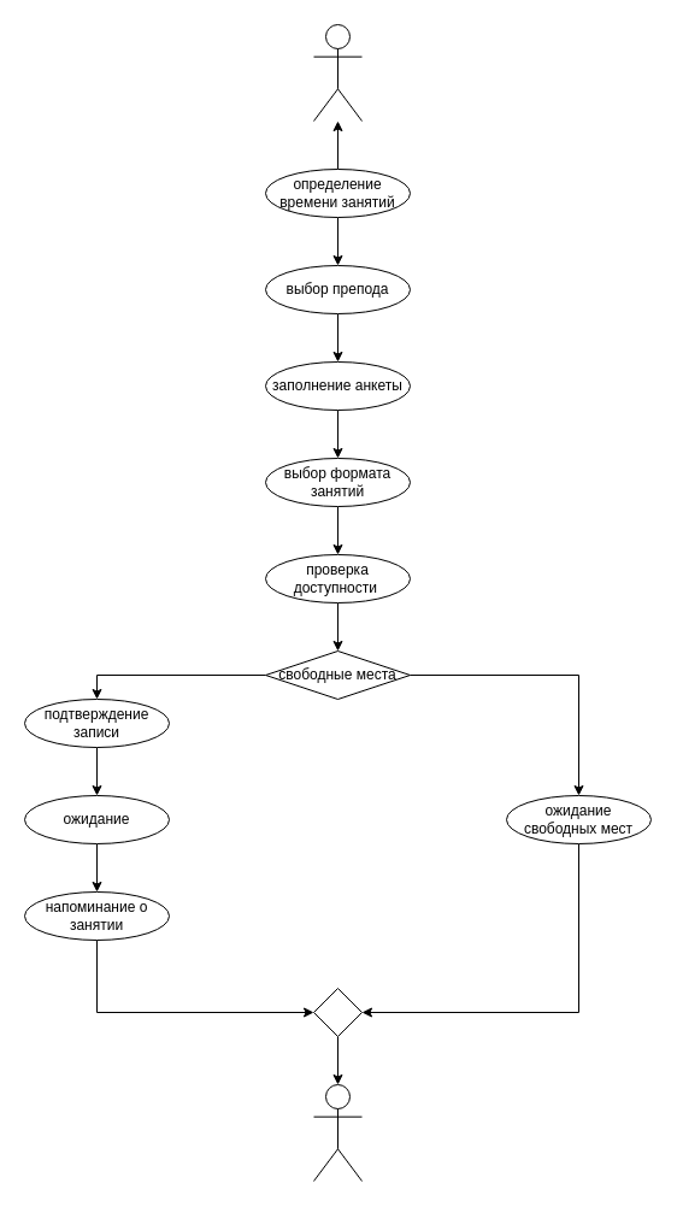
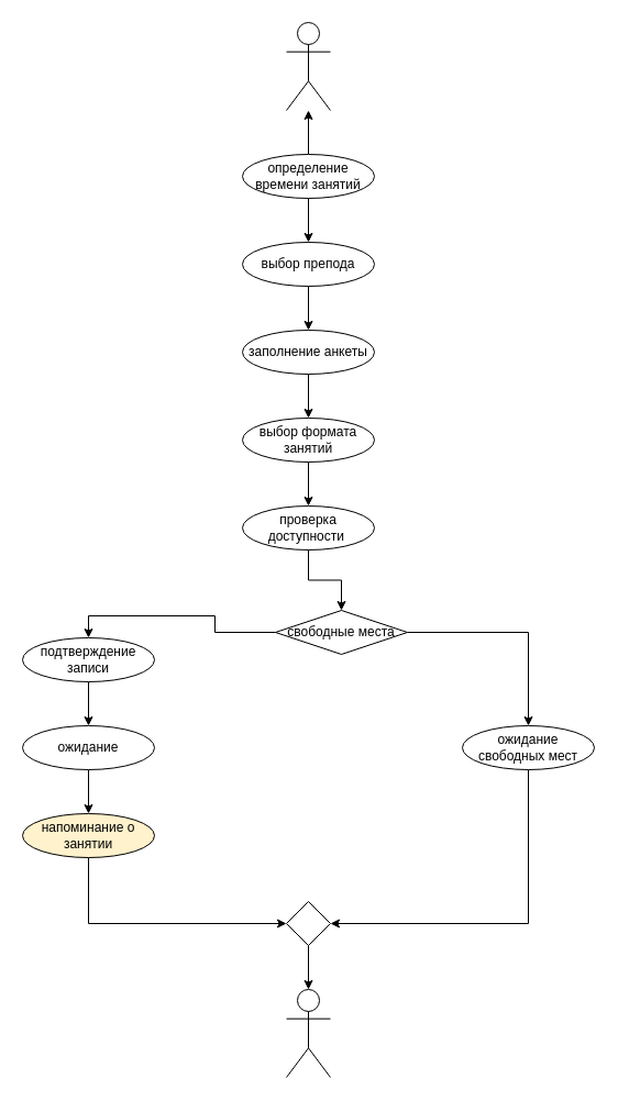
  <mxCell id="0" />
  <mxCell id="1" parent="0" />
  <mxCell id="2" value="" style="shape=umlActor;verticalLabelPosition=bottom;verticalAlign=top;html=1;outlineConnect=0;" vertex="1" parent="1"><mxGeometry x="260" y="20" width="40" height="80" as="geometry" /></mxCell>
  <mxCell id="3" style="edgeStyle=orthogonalEdgeStyle;rounded=0;orthogonalLoop=1;jettySize=auto;html=1;exitX=0.5;exitY=0;exitDx=0;exitDy=0;" edge="1" parent="1" source="5" target="2"><mxGeometry relative="1" as="geometry" /></mxCell>
  <mxCell id="4" style="edgeStyle=orthogonalEdgeStyle;rounded=0;orthogonalLoop=1;jettySize=auto;html=1;exitX=0.5;exitY=1;exitDx=0;exitDy=0;entryX=0.5;entryY=0;entryDx=0;entryDy=0;" edge="1" parent="1" source="5" target="7"><mxGeometry relative="1" as="geometry" /></mxCell>
  <mxCell id="5" value="определение времени занятий" style="ellipse;whiteSpace=wrap;html=1;" vertex="1" parent="1"><mxGeometry x="220" y="140" width="120" height="40" as="geometry" /></mxCell>
  <mxCell id="6" style="edgeStyle=orthogonalEdgeStyle;rounded=0;orthogonalLoop=1;jettySize=auto;html=1;exitX=0.5;exitY=1;exitDx=0;exitDy=0;entryX=0.5;entryY=0;entryDx=0;entryDy=0;" edge="1" parent="1" source="7" target="9"><mxGeometry relative="1" as="geometry" /></mxCell>
  <mxCell id="7" value="выбор препода" style="ellipse;whiteSpace=wrap;html=1;" vertex="1" parent="1"><mxGeometry x="220" y="220" width="120" height="40" as="geometry" /></mxCell>
  <mxCell id="8" style="edgeStyle=orthogonalEdgeStyle;rounded=0;orthogonalLoop=1;jettySize=auto;html=1;exitX=0.5;exitY=1;exitDx=0;exitDy=0;entryX=0.5;entryY=0;entryDx=0;entryDy=0;" edge="1" parent="1" source="9" target="11"><mxGeometry relative="1" as="geometry" /></mxCell>
  <mxCell id="9" value="заполнение анкеты" style="ellipse;whiteSpace=wrap;html=1;" vertex="1" parent="1"><mxGeometry x="220" y="300" width="120" height="40" as="geometry" /></mxCell>
  <mxCell id="10" style="edgeStyle=orthogonalEdgeStyle;rounded=0;orthogonalLoop=1;jettySize=auto;html=1;exitX=0.5;exitY=1;exitDx=0;exitDy=0;entryX=0.5;entryY=0;entryDx=0;entryDy=0;" edge="1" parent="1" source="11" target="13"><mxGeometry relative="1" as="geometry" /></mxCell>
  <mxCell id="11" value="выбор формата занятий" style="ellipse;whiteSpace=wrap;html=1;" vertex="1" parent="1"><mxGeometry x="220" y="380" width="120" height="40" as="geometry" /></mxCell>
  <mxCell id="12" style="edgeStyle=orthogonalEdgeStyle;rounded=0;orthogonalLoop=1;jettySize=auto;html=1;exitX=0.5;exitY=1;exitDx=0;exitDy=0;entryX=0.5;entryY=0;entryDx=0;entryDy=0;" edge="1" parent="1" source="13" target="16"><mxGeometry relative="1" as="geometry" /></mxCell>
  <mxCell id="13" value="проверка доступности&amp;nbsp;" style="ellipse;whiteSpace=wrap;html=1;" vertex="1" parent="1"><mxGeometry x="220" y="460" width="120" height="40" as="geometry" /></mxCell>
  <mxCell id="14" style="edgeStyle=orthogonalEdgeStyle;rounded=0;orthogonalLoop=1;jettySize=auto;html=1;exitX=0;exitY=0.5;exitDx=0;exitDy=0;entryX=0.5;entryY=0;entryDx=0;entryDy=0;" edge="1" parent="1" source="16" target="18"><mxGeometry relative="1" as="geometry" /></mxCell>
  <mxCell id="15" style="edgeStyle=orthogonalEdgeStyle;rounded=0;orthogonalLoop=1;jettySize=auto;html=1;exitX=1;exitY=0.5;exitDx=0;exitDy=0;entryX=0.5;entryY=0;entryDx=0;entryDy=0;" edge="1" parent="1" source="16" target="24"><mxGeometry relative="1" as="geometry" /></mxCell>
- <mxCell id="16" value="свободные места" style="rhombus;whiteSpace=wrap;html=1;" vertex="1" parent="1"><mxGeometry x="220" y="540" width="120" height="40" as="geometry" /></mxCell>
+ <mxCell id="16" value="свободные места" style="rhombus;whiteSpace=wrap;html=1;" vertex="1" parent="1"><mxGeometry x="250" y="555" width="120" height="40" as="geometry" /></mxCell>
  <mxCell id="17" style="edgeStyle=orthogonalEdgeStyle;rounded=0;orthogonalLoop=1;jettySize=auto;html=1;exitX=0.5;exitY=1;exitDx=0;exitDy=0;entryX=0.5;entryY=0;entryDx=0;entryDy=0;" edge="1" parent="1" source="18" target="20"><mxGeometry relative="1" as="geometry" /></mxCell>
  <mxCell id="18" value="подтверждение записи" style="ellipse;whiteSpace=wrap;html=1;" vertex="1" parent="1"><mxGeometry x="20" y="580" width="120" height="40" as="geometry" /></mxCell>
  <mxCell id="19" style="edgeStyle=orthogonalEdgeStyle;rounded=0;orthogonalLoop=1;jettySize=auto;html=1;exitX=0.5;exitY=1;exitDx=0;exitDy=0;entryX=0.5;entryY=0;entryDx=0;entryDy=0;" edge="1" parent="1" source="20" target="22"><mxGeometry relative="1" as="geometry" /></mxCell>
  <mxCell id="20" value="ожидание" style="ellipse;whiteSpace=wrap;html=1;" vertex="1" parent="1"><mxGeometry x="20" y="660" width="120" height="40" as="geometry" /></mxCell>
  <mxCell id="21" style="edgeStyle=orthogonalEdgeStyle;rounded=0;orthogonalLoop=1;jettySize=auto;html=1;exitX=0.5;exitY=1;exitDx=0;exitDy=0;entryX=0;entryY=0.5;entryDx=0;entryDy=0;" edge="1" parent="1" source="22" target="25"><mxGeometry relative="1" as="geometry" /></mxCell>
- <mxCell id="22" value="напоминание о занятии" style="ellipse;whiteSpace=wrap;html=1;" vertex="1" parent="1"><mxGeometry x="20" y="740" width="120" height="40" as="geometry" /></mxCell>
+ <mxCell id="22" value="напоминание о занятии" style="ellipse;whiteSpace=wrap;html=1;fillColor=#fff2cc;" vertex="1" parent="1"><mxGeometry x="20" y="740" width="120" height="40" as="geometry" /></mxCell>
  <mxCell id="23" style="edgeStyle=orthogonalEdgeStyle;rounded=0;orthogonalLoop=1;jettySize=auto;html=1;exitX=0.5;exitY=1;exitDx=0;exitDy=0;entryX=1;entryY=0.5;entryDx=0;entryDy=0;" edge="1" parent="1" source="24" target="25"><mxGeometry relative="1" as="geometry" /></mxCell>
  <mxCell id="24" value="ожидание свободных мест" style="ellipse;whiteSpace=wrap;html=1;" vertex="1" parent="1"><mxGeometry x="420" y="660" width="120" height="40" as="geometry" /></mxCell>
  <mxCell id="25" value="" style="rhombus;whiteSpace=wrap;html=1;" vertex="1" parent="1"><mxGeometry x="260" y="820" width="40" height="40" as="geometry" /></mxCell>
  <mxCell id="26" value="" style="shape=umlActor;verticalLabelPosition=bottom;verticalAlign=top;html=1;outlineConnect=0;" vertex="1" parent="1"><mxGeometry x="260" y="900" width="40" height="80" as="geometry" /></mxCell>
  <mxCell id="27" style="edgeStyle=orthogonalEdgeStyle;rounded=0;orthogonalLoop=1;jettySize=auto;html=1;exitX=0.5;exitY=1;exitDx=0;exitDy=0;entryX=0.5;entryY=0;entryDx=0;entryDy=0;entryPerimeter=0;" edge="1" parent="1" source="25" target="26"><mxGeometry relative="1" as="geometry" /></mxCell>
